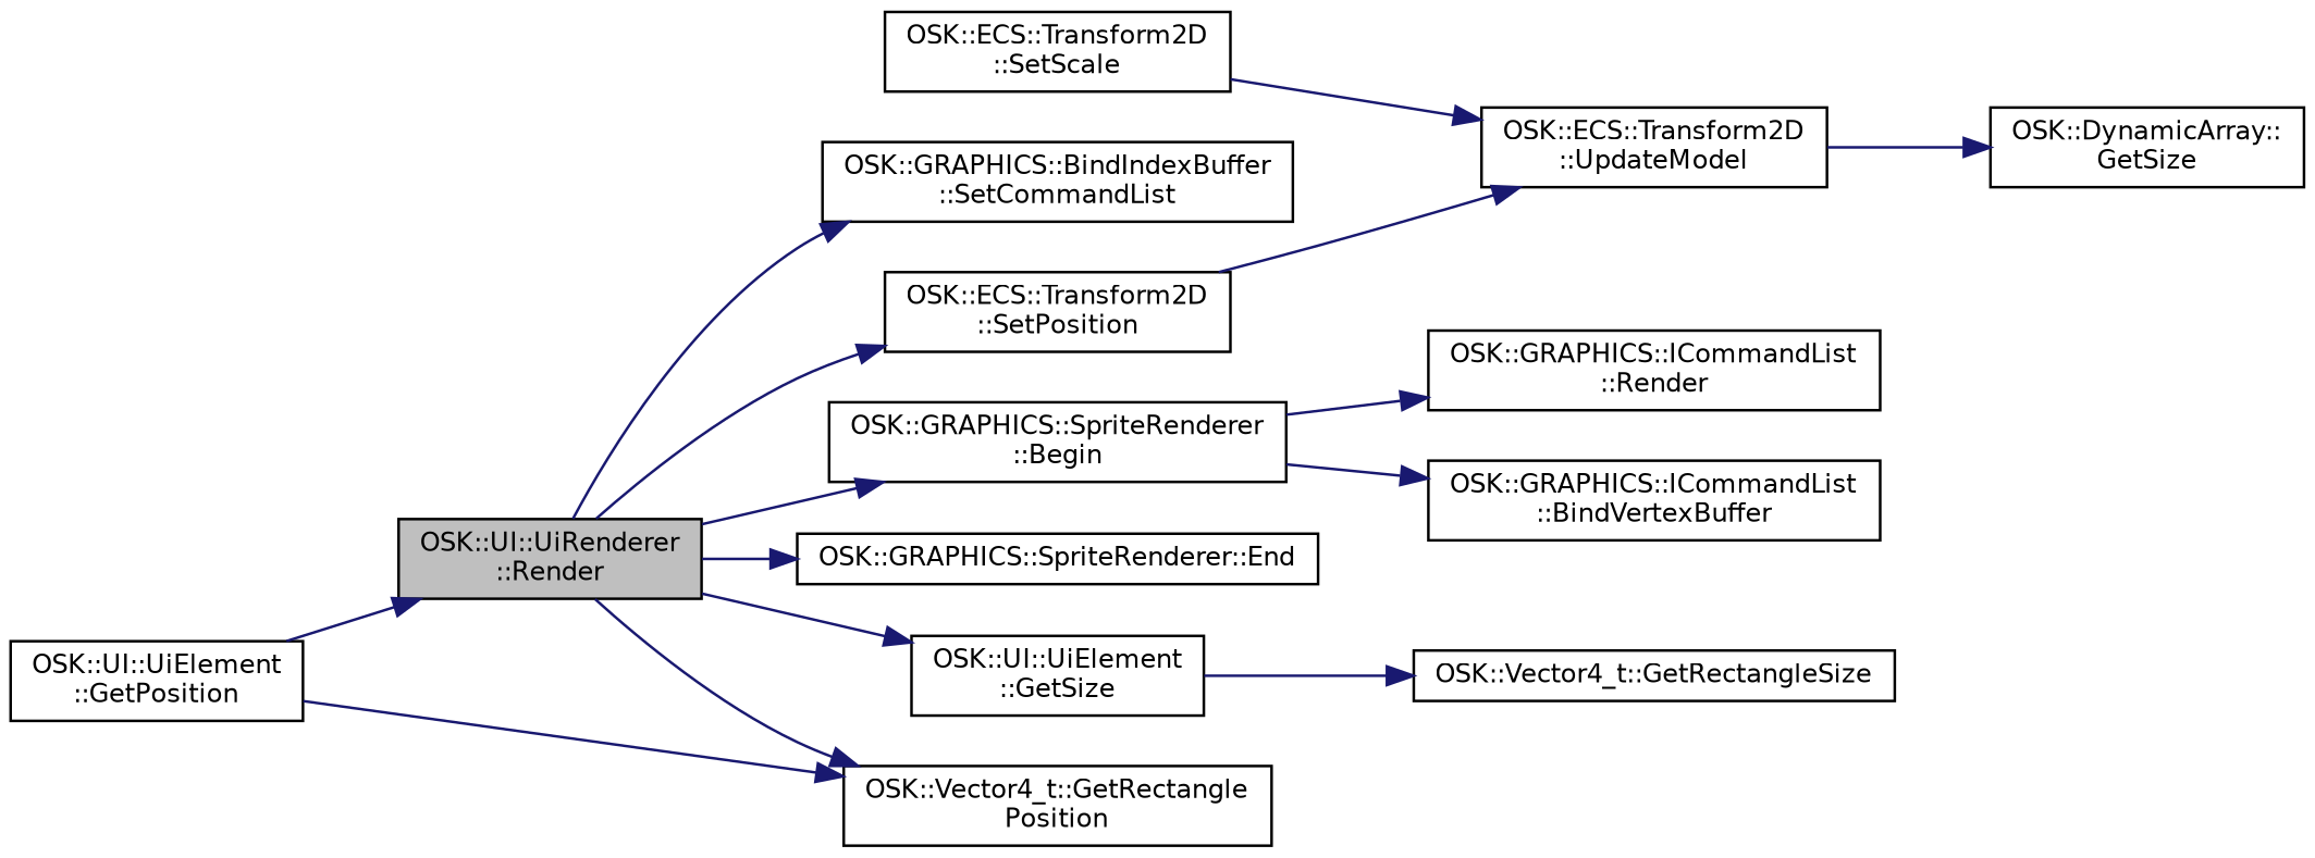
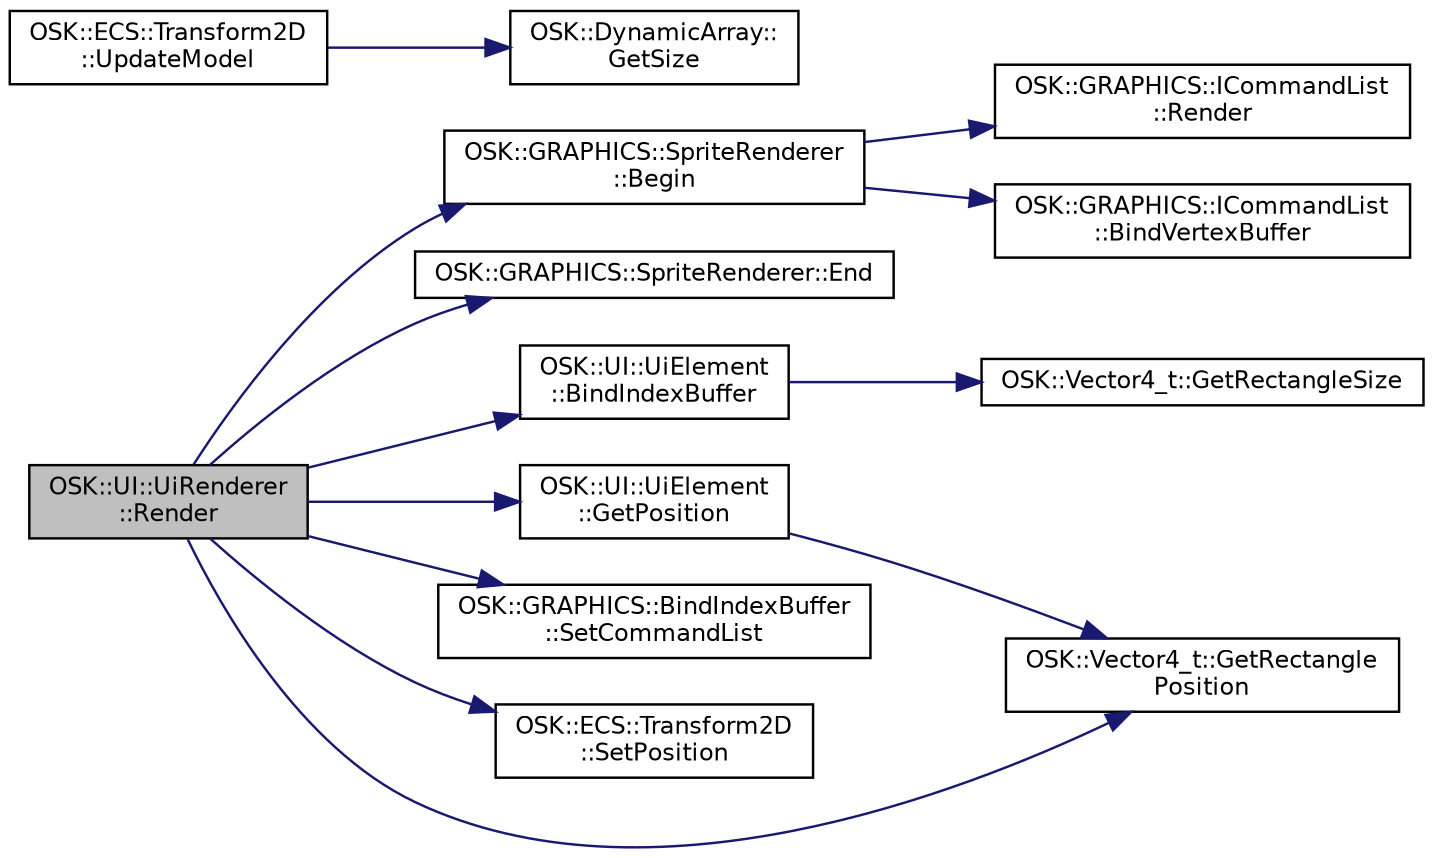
  digraph {
    rankdir=LR
    node [color=black fillcolor=white fontname=Helvetica fontsize=10 shape=record style=filled]
    edge [color=midnightblue fontname=Helvetica fontsize=10 labelfontname=Helvetica labelfontsize=10 style=solid]
    n1 [fillcolor=grey75 fontcolor=black height=0.2 label="OSK::UI::UiRenderer\l::Render" width=0.4]
    n2 [height=0.2 label="OSK::GRAPHICS::SpriteRenderer\l::Begin" width=0.4]
    n3 [height=0.2 label="OSK::GRAPHICS::SpriteRenderer::End" width=0.4]
    n4 [height=0.2 label="OSK::UI::UiElement\l::GetPosition" width=0.4]
-   n5 [height=0.2 label="OSK::UI::UiElement\l::GetSize" width=0.4]
+   n5 [height=0.2 label="OSK::UI::UiElement\l::BindIndexBuffer" width=0.4]
    n6 [height=0.2 label="OSK::GRAPHICS::BindIndexBuffer\l::SetCommandList" width=0.4]
    n7 [height=0.2 label="OSK::ECS::Transform2D\l::SetPosition" width=0.4]
    n8 [height=0.2 label="OSK::Vector4_t::GetRectangle\lPosition" width=0.4]
    n9 [height=0.2 label="OSK::GRAPHICS::ICommandList\l::Render" width=0.4]
    n10 [height=0.2 label="OSK::GRAPHICS::ICommandList\l::BindVertexBuffer" width=0.4]
    n11 [height=0.2 label="OSK::Vector4_t::GetRectangleSize" width=0.4]
    n12 [height=0.2 label="OSK::ECS::Transform2D\l::UpdateModel" width=0.4]
-   n13 [height=0.2 label="OSK::ECS::Transform2D\l::SetScale" width=0.4]
    n14 [height=0.2 label="OSK::DynamicArray::\lGetSize" width=0.4]
    n1 -> n2
    n1 -> n3
-   n4 -> n1
+   n1 -> n4
    n1 -> n5
    n1 -> n6
    n1 -> n7
    n1 -> n8
    n2 -> n9
    n2 -> n10
    n4 -> n8
    n5 -> n11
-   n7 -> n12
    n12 -> n14
-   n13 -> n12
  }
